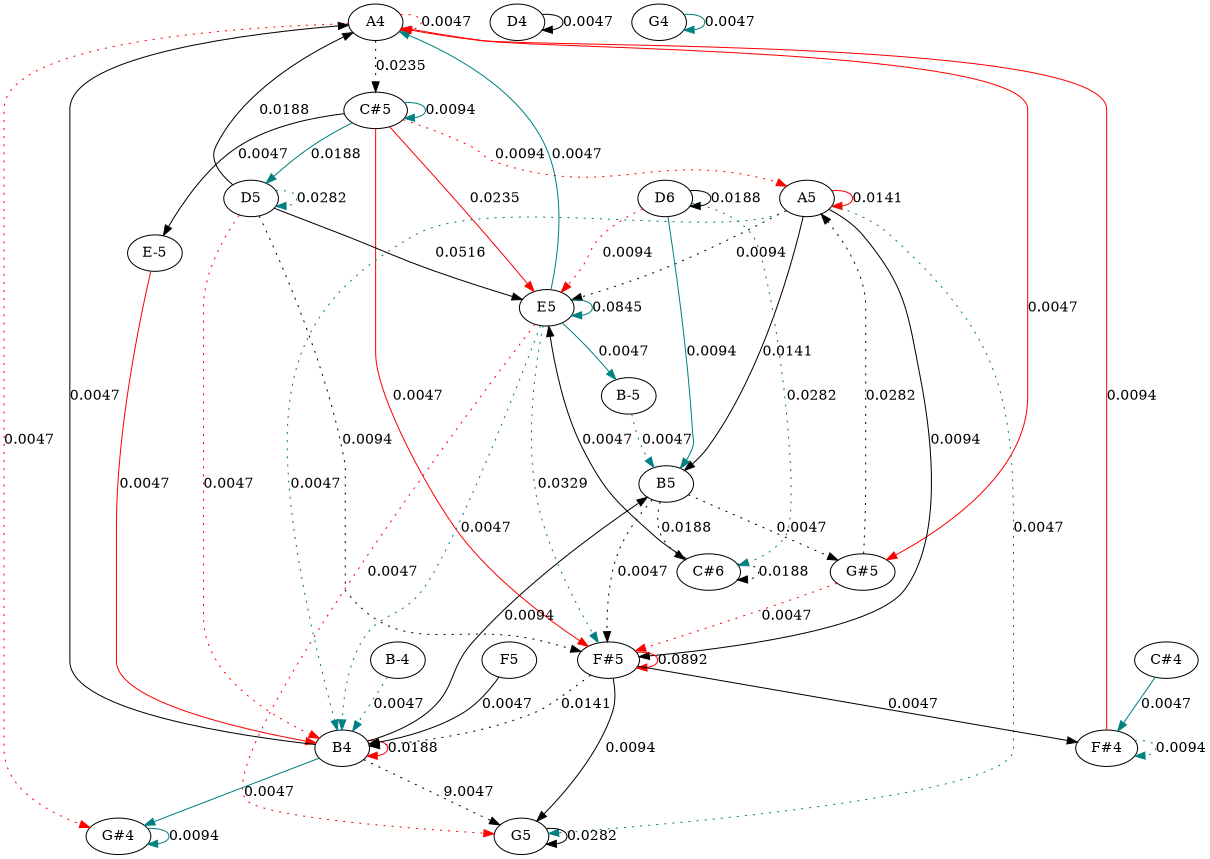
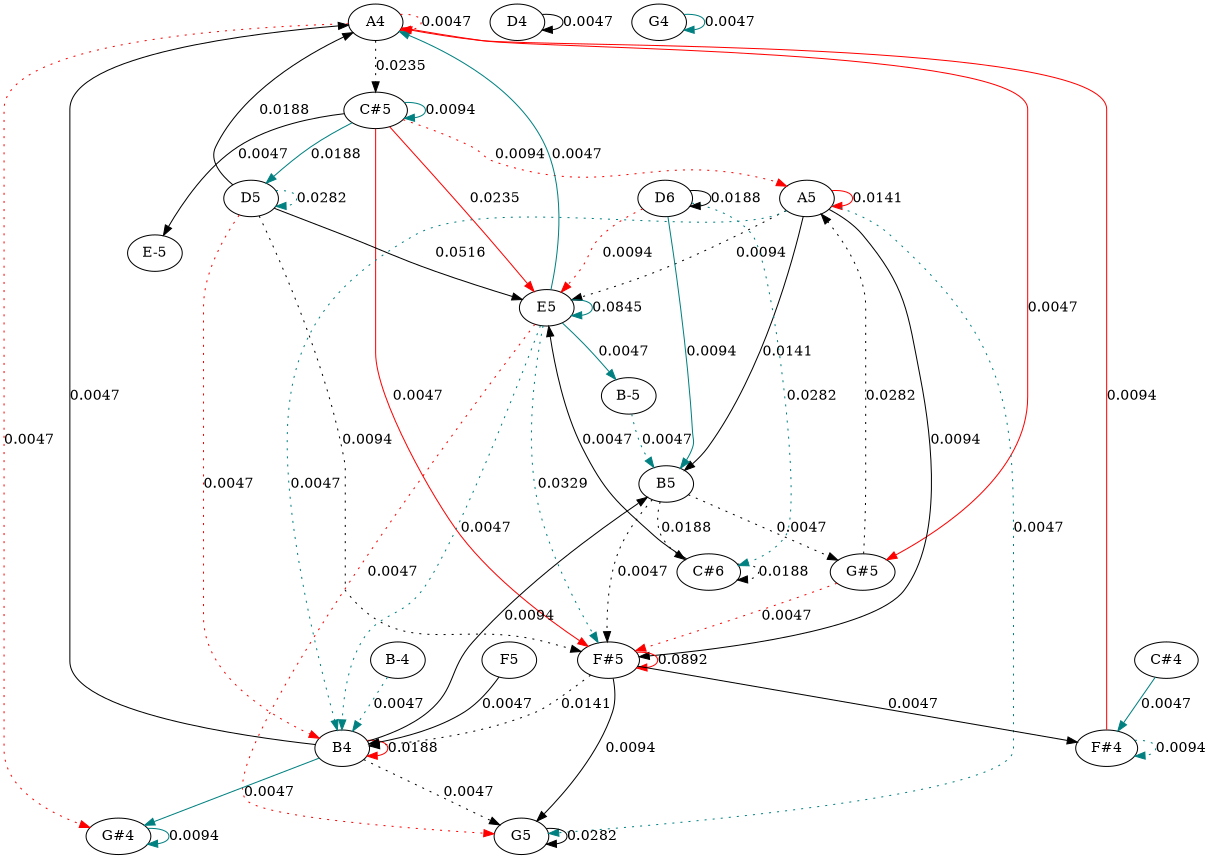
  strict graph {
    edge [arrowtype=normal color=black dir=forward style=solid]
    A4 [height=0.5 width=0.75]
    "C#5" [height=0.5 width=0.75187]
    "G#4" [height=0.5 width=0.75927]
    "G#5" [height=0.5 width=0.75927]
    A5 [height=0.5 width=0.75]
    E5 [height=0.5 width=0.75]
    "F#5" [height=0.5 width=0.75]
    D5 [height=0.5 width=0.75]
    "E-5" [height=0.5 width=0.75]
    B4 [height=0.5 width=0.75]
    B5 [height=0.5 width=0.75]
    G5 [height=0.5 width=0.75]
    "B-5" [height=0.5 width=0.75]
    "F#4" [height=0.5 width=0.75]
    "C#6" [height=0.5 width=0.75187]
    "B-4" [height=0.5 width=0.75]
    "C#4" [height=0.5 width=0.75187]
    D4 [height=0.5 width=0.75]
    D6 [height=0.5 width=0.75]
    F5 [height=0.5 width=0.75]
    G4 [height=0.5 width=0.75]
    A4 -- A4 [color=red label=0.0047 style=dotted]
    A4 -- "C#5" [label=0.0235 style=dotted]
    A4 -- "G#4" [color=red label=0.0047 style=dotted]
    A4 -- "G#5" [color=red label=0.0047]
    "C#5" -- "C#5" [color=teal label=0.0094]
    "C#5" -- A5 [color=red label=0.0094 style=dotted]
    "C#5" -- E5 [color=red label=0.0235]
    "C#5" -- "F#5" [color=red label=0.0047]
    "C#5" -- D5 [color=teal label=0.0188]
    "C#5" -- "E-5" [label=0.0047]
    "G#4" -- "G#4" [color=teal label=0.0094]
    "G#5" -- A5 [label=0.0282 style=dotted]
    "G#5" -- "F#5" [color=red label=0.0047 style=dotted]
    A5 -- A5 [color=red label=0.0141]
    A5 -- E5 [label=0.0094 style=dotted]
    A5 -- "F#5" [label=0.0094]
    A5 -- B4 [color=teal label=0.0047 style=dotted]
    A5 -- B5 [label=0.0141]
    A5 -- G5 [color=teal label=0.0047 style=dotted]
    E5 -- A4 [color=teal label=0.0047]
    E5 -- E5 [color=teal label=0.0845]
    E5 -- "F#5" [color=teal label=0.0329 style=dotted]
    E5 -- B4 [color=teal label=0.0047 style=dotted]
    E5 -- G5 [color=red label=0.0047 style=dotted]
    E5 -- "B-5" [color=teal label=0.0047]
    "F#5" -- "F#5" [color=red label=0.0892]
    "F#5" -- B4 [label=0.0141 style=dotted]
    "F#5" -- G5 [label=0.0094]
    "F#5" -- "F#4" [label=0.0047]
    D5 -- A4 [label=0.0188]
    D5 -- E5 [label=0.0516]
    D5 -- "F#5" [label=0.0094 style=dotted]
    D5 -- D5 [color=teal label=0.0282 style=dotted]
    D5 -- B4 [color=red label=0.0047 style=dotted]
-   "E-5" -- B4 [color=red label=0.0047]
    B4 -- A4 [label=0.0047]
    B4 -- "G#4" [color=teal label=0.0047]
    B4 -- B4 [color=red label=0.0188]
    B4 -- B5 [label=0.0094]
-   B4 -- G5 [label=9.0047 style=dotted]
+   B4 -- G5 [label=0.0047 style=dotted]
    B5 -- "G#5" [label=0.0047 style=dotted]
    B5 -- "F#5" [label=0.0047 style=dotted]
    B5 -- "C#6" [label=0.0188 style=dotted]
    G5 -- G5 [label=0.0282]
    "B-5" -- B5 [color=teal label=0.0047 style=dotted]
    "F#4" -- A4 [color=red label=0.0094]
    "F#4" -- "F#4" [color=teal label=0.0094 style=dotted]
    "C#6" -- E5 [label=0.0047]
    "C#6" -- "C#6" [label=0.0188 style=dotted]
    "B-4" -- B4 [color=teal label=0.0047 style=dotted]
    "C#4" -- "F#4" [color=teal label=0.0047]
    D4 -- D4 [label=0.0047]
    D6 -- E5 [color=red label=0.0094 style=dotted]
    D6 -- B5 [color=teal label=0.0094]
    D6 -- "C#6" [color=teal label=0.0282 style=dotted]
    D6 -- D6 [label=0.0188]
    F5 -- B4 [label=0.0047]
    G4 -- G4 [color=teal label=0.0047]
  }
